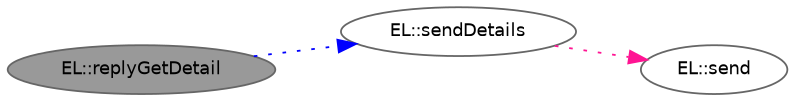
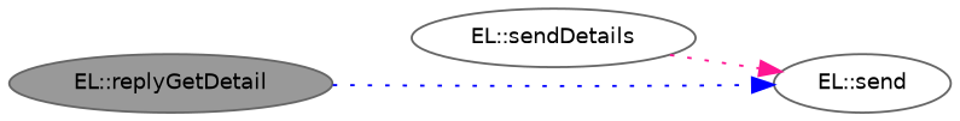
  digraph {
    rankdir=LR
    node [color=grey40 fillcolor=white fontname=Helvetica fontsize=10 shape=ellipse style=filled]
    edge [fontname=Helvetica fontsize=10 labelfontname=Helvetica labelfontsize=10 style=dotted]
    n1 [color=gray40 fillcolor=grey60 fontcolor=black height=0.2 label="EL::replyGetDetail" width=0.4]
    n2 [height=0.2 label="EL::sendDetails" width=0.4]
    n3 [height=0.2 label="EL::send" width=0.4]
-   n1 -> n2 [color=blue]
+   n1 -> n3 [color=blue]
    n2 -> n3 [color=deeppink]
  }
